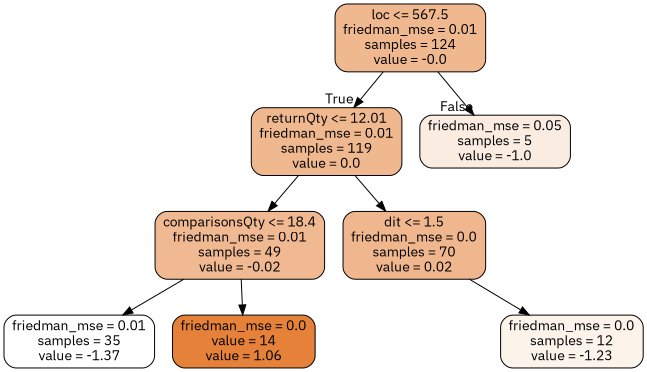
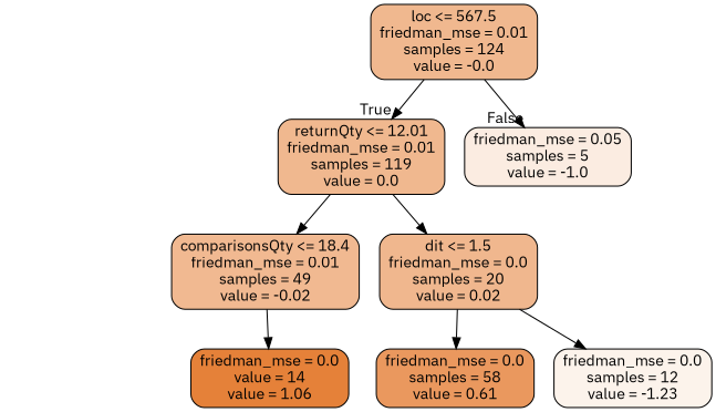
  digraph {
    fontname="IBM Plex Sans"
    node [color=black fillcolor="#f0b88f" fontname="IBM Plex Sans" shape=box style="filled, rounded"]
    edge [fontname="IBM Plex Sans"]
    n1 [label="loc <= 567.5\nfriedman_mse = 0.01\nsamples = 124\nvalue = -0.0"]
    n2 [label="returnQty <= 12.01\nfriedman_mse = 0.01\nsamples = 119\nvalue = 0.0"]
    n3 [fillcolor="#fbece1" label="friedman_mse = 0.05\nsamples = 5\nvalue = -1.0"]
    n4 [fillcolor="#f1b991" label="comparisonsQty <= 18.4\nfriedman_mse = 0.01\nsamples = 49\nvalue = -0.02"]
-   n5 [fillcolor="#f0b78e" label="dit <= 1.5\nfriedman_mse = 0.0\nsamples = 70\nvalue = 0.02"]
-   n6 [fillcolor="#ffffff" label="friedman_mse = 0.01\nsamples = 35\nvalue = -1.37"]
+   n5 [fillcolor="#f0b78e" label="dit <= 1.5\nfriedman_mse = 0.0\nsamples = 20\nvalue = 0.02"]
    n7 [fillcolor="#e58139" label="friedman_mse = 0.0\nvalue = 14\nvalue = 1.06"]
+   n8 [fillcolor="#ea985e" label="friedman_mse = 0.0\nsamples = 58\nvalue = 0.61"]
    n9 [fillcolor="#fcf3eb" label="friedman_mse = 0.0\nsamples = 12\nvalue = -1.23"]
    n1 -> n2 [headlabel=True labelangle=45 labeldistance=2.5]
    n1 -> n3 [headlabel=False labelangle=-45 labeldistance=2.5]
    n2 -> n4
    n2 -> n5
-   n4 -> n6
    n4 -> n7
+   n5 -> n8
    n5 -> n9
  }
